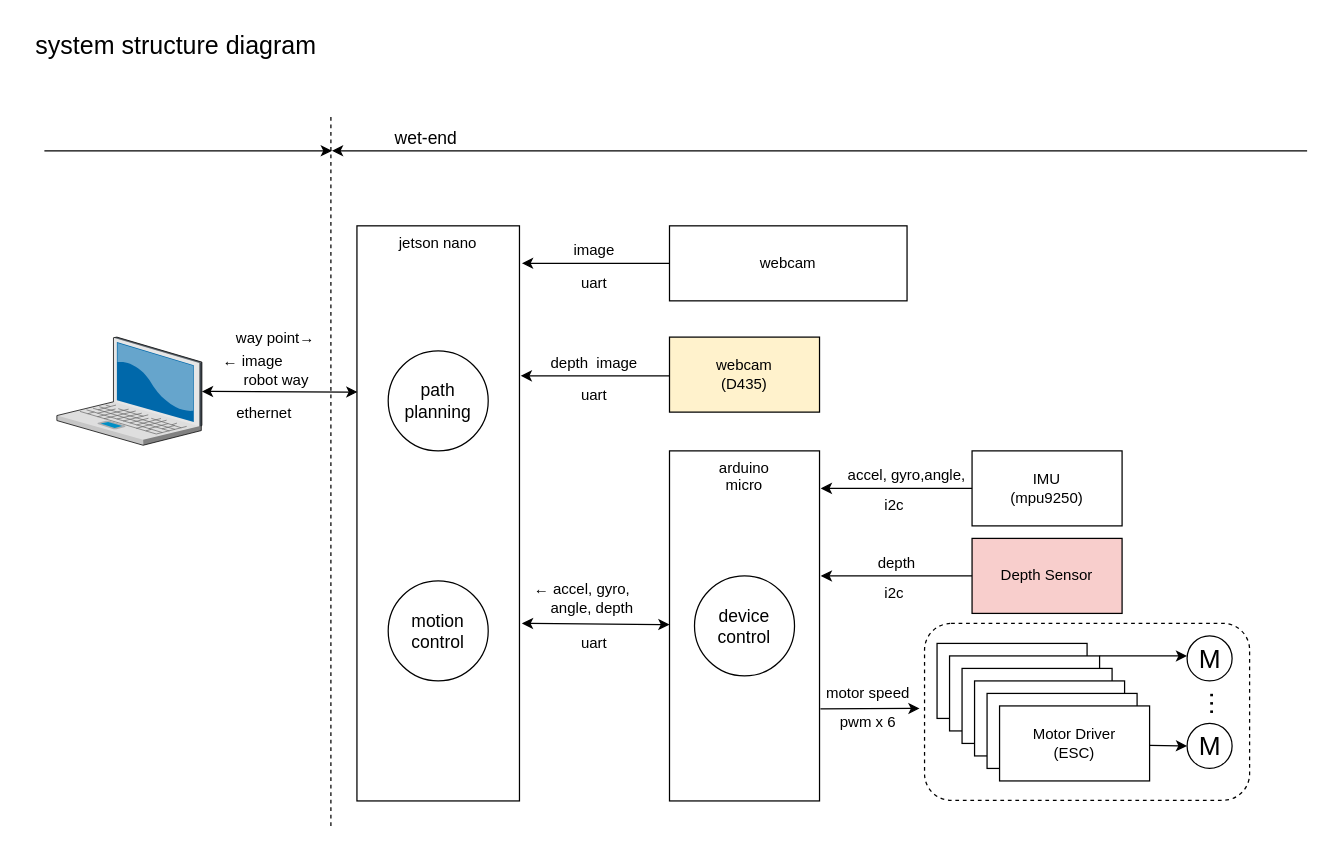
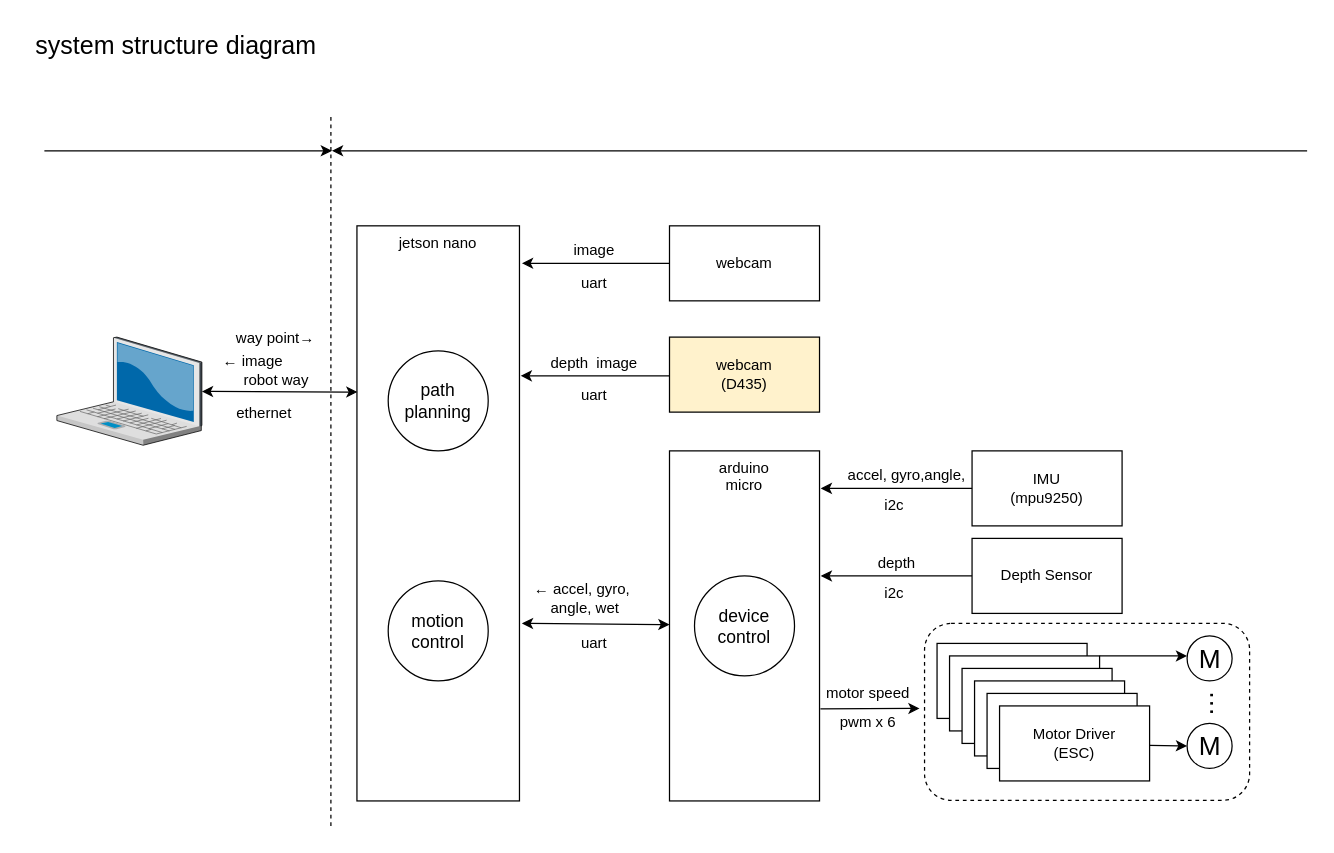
  <mxCell id="0" />
  <mxCell id="1" parent="0" />
  <mxCell id="2" value="" style="verticalLabelPosition=bottom;aspect=fixed;html=1;verticalAlign=top;strokeColor=none;align=center;outlineConnect=0;shape=mxgraph.citrix.laptop_2;" vertex="1" parent="1"><mxGeometry x="45" y="269" width="116" height="86.5" as="geometry" /></mxCell>
- <mxCell id="3" value="webcam" style="rounded=0;whiteSpace=wrap;html=1;" vertex="1" parent="1"><mxGeometry x="535" y="180" width="190" height="60" as="geometry" /></mxCell>
+ <mxCell id="3" value="webcam" style="rounded=0;whiteSpace=wrap;html=1;" vertex="1" parent="1"><mxGeometry x="535" y="180" width="120" height="60" as="geometry" /></mxCell>
  <mxCell id="4" value="jetson nano" style="rounded=0;whiteSpace=wrap;html=1;verticalAlign=top;" vertex="1" parent="1"><mxGeometry x="285" y="180" width="130" height="460" as="geometry" /></mxCell>
  <mxCell id="5" value="arduino&lt;br&gt;micro" style="rounded=0;whiteSpace=wrap;html=1;verticalAlign=top;" vertex="1" parent="1"><mxGeometry x="535" y="360" width="120" height="280" as="geometry" /></mxCell>
  <mxCell id="6" value="webcam&lt;br&gt;(D435)" style="rounded=0;whiteSpace=wrap;html=1;fillColor=#fff2cc;" vertex="1" parent="1"><mxGeometry x="535" y="269" width="120" height="60" as="geometry" /></mxCell>
  <mxCell id="7" value="" style="endArrow=none;startArrow=classic;html=1;entryX=0;entryY=0.5;entryDx=0;entryDy=0;endFill=0;" edge="1" parent="1" target="3"><mxGeometry width="50" height="50" relative="1" as="geometry"><mxPoint x="417" y="210" as="sourcePoint" /><mxPoint x="405" y="450" as="targetPoint" /></mxGeometry></mxCell>
  <mxCell id="8" value="" style="endArrow=none;startArrow=classic;html=1;entryX=0;entryY=0.5;entryDx=0;entryDy=0;endFill=0;" edge="1" parent="1"><mxGeometry width="50" height="50" relative="1" as="geometry"><mxPoint x="416" y="300" as="sourcePoint" /><mxPoint x="535" y="299.94" as="targetPoint" /></mxGeometry></mxCell>
  <mxCell id="9" value="uart" style="text;html=1;strokeColor=none;fillColor=none;align=center;verticalAlign=middle;whiteSpace=wrap;rounded=0;" vertex="1" parent="1"><mxGeometry x="455" y="216" width="40" height="20" as="geometry" /></mxCell>
  <mxCell id="10" value="uart" style="text;html=1;strokeColor=none;fillColor=none;align=center;verticalAlign=middle;whiteSpace=wrap;rounded=0;" vertex="1" parent="1"><mxGeometry x="455" y="306" width="40" height="20" as="geometry" /></mxCell>
  <mxCell id="11" value="" style="endArrow=classic;startArrow=classic;html=1;entryX=0;entryY=0.5;entryDx=0;entryDy=0;exitX=1.015;exitY=0.058;exitDx=0;exitDy=0;exitPerimeter=0;" edge="1" parent="1"><mxGeometry width="50" height="50" relative="1" as="geometry"><mxPoint x="416.95" y="497.998" as="sourcePoint" /><mxPoint x="535" y="498.94" as="targetPoint" /></mxGeometry></mxCell>
  <mxCell id="12" value="uart" style="text;html=1;strokeColor=none;fillColor=none;align=center;verticalAlign=middle;whiteSpace=wrap;rounded=0;" vertex="1" parent="1"><mxGeometry x="455" y="504" width="40" height="20" as="geometry" /></mxCell>
  <mxCell id="13" value="" style="endArrow=classic;startArrow=classic;html=1;entryX=0.003;entryY=0.289;entryDx=0;entryDy=0;entryPerimeter=0;" edge="1" parent="1" source="2" target="4"><mxGeometry width="50" height="50" relative="1" as="geometry"><mxPoint x="166.95" y="317.84" as="sourcePoint" /><mxPoint x="285" y="320" as="targetPoint" /></mxGeometry></mxCell>
  <mxCell id="14" value="ethernet" style="text;html=1;strokeColor=none;fillColor=none;align=center;verticalAlign=middle;whiteSpace=wrap;rounded=0;" vertex="1" parent="1"><mxGeometry x="176" y="320" width="70" height="20" as="geometry" /></mxCell>
  <mxCell id="15" value="IMU&lt;br&gt;(mpu9250)" style="rounded=0;whiteSpace=wrap;html=1;" vertex="1" parent="1"><mxGeometry x="777" y="360" width="120" height="60" as="geometry" /></mxCell>
- <mxCell id="16" value="Depth Sensor" style="rounded=0;whiteSpace=wrap;html=1;fillColor=#f8cecc;" vertex="1" parent="1"><mxGeometry x="777" y="430" width="120" height="60" as="geometry" /></mxCell>
+ <mxCell id="16" value="Depth Sensor" style="rounded=0;whiteSpace=wrap;html=1;" vertex="1" parent="1"><mxGeometry x="777" y="430" width="120" height="60" as="geometry" /></mxCell>
  <mxCell id="17" value="" style="endArrow=none;startArrow=classic;html=1;endFill=0;entryX=0;entryY=0.5;entryDx=0;entryDy=0;" edge="1" parent="1" target="15"><mxGeometry width="50" height="50" relative="1" as="geometry"><mxPoint x="656" y="390" as="sourcePoint" /><mxPoint x="735" y="390" as="targetPoint" /><Array as="points"><mxPoint x="725" y="390" /></Array></mxGeometry></mxCell>
  <mxCell id="18" value="i2c" style="text;html=1;strokeColor=none;fillColor=none;align=center;verticalAlign=middle;whiteSpace=wrap;rounded=0;" vertex="1" parent="1"><mxGeometry x="695" y="394" width="40" height="20" as="geometry" /></mxCell>
  <mxCell id="19" value="" style="endArrow=none;startArrow=classic;html=1;endFill=0;entryX=0;entryY=0.5;entryDx=0;entryDy=0;" edge="1" parent="1" target="16"><mxGeometry width="50" height="50" relative="1" as="geometry"><mxPoint x="656" y="460" as="sourcePoint" /><mxPoint x="735" y="460" as="targetPoint" /><Array as="points"><mxPoint x="725" y="460" /></Array></mxGeometry></mxCell>
  <mxCell id="20" value="i2c" style="text;html=1;strokeColor=none;fillColor=none;align=center;verticalAlign=middle;whiteSpace=wrap;rounded=0;" vertex="1" parent="1"><mxGeometry x="695" y="464" width="40" height="20" as="geometry" /></mxCell>
  <mxCell id="21" value="Motor Driver&lt;br&gt;(ESC)" style="rounded=0;whiteSpace=wrap;html=1;" vertex="1" parent="1"><mxGeometry x="749" y="514" width="120" height="60" as="geometry" /></mxCell>
  <mxCell id="22" value="Motor Driver&lt;br&gt;(ESC)" style="rounded=0;whiteSpace=wrap;html=1;" vertex="1" parent="1"><mxGeometry x="759" y="524" width="120" height="60" as="geometry" /></mxCell>
  <mxCell id="23" value="Motor Driver&lt;br&gt;(ESC)" style="rounded=0;whiteSpace=wrap;html=1;" vertex="1" parent="1"><mxGeometry x="769" y="534" width="120" height="60" as="geometry" /></mxCell>
  <mxCell id="24" value="Motor Driver&lt;br&gt;(ESC)" style="rounded=0;whiteSpace=wrap;html=1;" vertex="1" parent="1"><mxGeometry x="779" y="544" width="120" height="60" as="geometry" /></mxCell>
  <mxCell id="25" value="Motor Driver&lt;br&gt;(ESC)" style="rounded=0;whiteSpace=wrap;html=1;" vertex="1" parent="1"><mxGeometry x="789" y="554" width="120" height="60" as="geometry" /></mxCell>
  <mxCell id="26" value="Motor Driver&lt;br&gt;(ESC)" style="rounded=0;whiteSpace=wrap;html=1;" vertex="1" parent="1"><mxGeometry x="799" y="564" width="120" height="60" as="geometry" /></mxCell>
  <mxCell id="27" value="" style="rounded=1;whiteSpace=wrap;html=1;dashed=1;fillColor=none;" vertex="1" parent="1"><mxGeometry x="739" y="498" width="260" height="141.5" as="geometry" /></mxCell>
  <mxCell id="28" value="pwm x 6" style="text;html=1;strokeColor=none;fillColor=none;align=center;verticalAlign=middle;whiteSpace=wrap;rounded=0;" vertex="1" parent="1"><mxGeometry x="664" y="567" width="60" height="20" as="geometry" /></mxCell>
  <mxCell id="29" value="M" style="verticalLabelPosition=middle;shadow=0;dashed=0;align=center;html=1;verticalAlign=middle;strokeWidth=1;shape=ellipse;aspect=fixed;fontSize=21;" vertex="1" parent="1"><mxGeometry x="949" y="578" width="36" height="36" as="geometry" /></mxCell>
  <mxCell id="30" value="M" style="verticalLabelPosition=middle;shadow=0;dashed=0;align=center;html=1;verticalAlign=middle;strokeWidth=1;shape=ellipse;aspect=fixed;fontSize=21;" vertex="1" parent="1"><mxGeometry x="949" y="508" width="36" height="36" as="geometry" /></mxCell>
  <mxCell id="31" value="" style="endArrow=classic;startArrow=none;html=1;exitX=1.008;exitY=0.097;exitDx=0;exitDy=0;exitPerimeter=0;startFill=0;" edge="1" parent="1"><mxGeometry width="50" height="50" relative="1" as="geometry"><mxPoint x="919" y="595.55" as="sourcePoint" /><mxPoint x="949" y="596" as="targetPoint" /><Array as="points" /></mxGeometry></mxCell>
  <mxCell id="32" value="…" style="text;html=1;align=center;verticalAlign=middle;resizable=0;points=[];autosize=1;fontSize=21;rotation=-90;" vertex="1" parent="1"><mxGeometry x="942" y="548" width="40" height="30" as="geometry" /></mxCell>
  <mxCell id="33" value="" style="endArrow=classic;startArrow=none;html=1;startFill=0;" edge="1" parent="1"><mxGeometry width="50" height="50" relative="1" as="geometry"><mxPoint x="879" y="524" as="sourcePoint" /><mxPoint x="949" y="524" as="targetPoint" /><Array as="points" /></mxGeometry></mxCell>
  <mxCell id="34" value="path&lt;br style=&quot;font-size: 14px;&quot;&gt;planning" style="ellipse;whiteSpace=wrap;html=1;aspect=fixed;fontSize=14;" vertex="1" parent="1"><mxGeometry x="310" y="280" width="80" height="80" as="geometry" /></mxCell>
  <mxCell id="35" value="motion&lt;br&gt;control" style="ellipse;whiteSpace=wrap;html=1;aspect=fixed;fontSize=14;" vertex="1" parent="1"><mxGeometry x="310" y="464" width="80" height="80" as="geometry" /></mxCell>
  <mxCell id="36" value="device&lt;br&gt;control" style="ellipse;whiteSpace=wrap;html=1;aspect=fixed;fontSize=14;" vertex="1" parent="1"><mxGeometry x="555" y="460" width="80" height="80" as="geometry" /></mxCell>
  <mxCell id="37" value="" style="endArrow=none;dashed=1;html=1;fontSize=14;" edge="1" parent="1"><mxGeometry width="50" height="50" relative="1" as="geometry"><mxPoint x="264.17" y="660" as="sourcePoint" /><mxPoint x="264.17" y="90" as="targetPoint" /></mxGeometry></mxCell>
  <mxCell id="38" value="" style="endArrow=classic;html=1;fontSize=14;" edge="1" parent="1"><mxGeometry width="50" height="50" relative="1" as="geometry"><mxPoint x="1045" y="120" as="sourcePoint" /><mxPoint x="265" y="120" as="targetPoint" /></mxGeometry></mxCell>
- <mxCell id="39" value="wet-end" style="text;html=1;align=center;verticalAlign=middle;resizable=0;points=[];autosize=1;fontSize=14;" vertex="1" parent="1"><mxGeometry x="305" y="100" width="70" height="20" as="geometry" /></mxCell>
  <mxCell id="40" value="" style="endArrow=classic;html=1;fontSize=14;" edge="1" parent="1"><mxGeometry width="50" height="50" relative="1" as="geometry"><mxPoint x="35" y="120" as="sourcePoint" /><mxPoint x="265" y="120" as="targetPoint" /></mxGeometry></mxCell>
  <mxCell id="41" value="system structure diagram" style="text;html=1;align=center;verticalAlign=middle;resizable=0;points=[];autosize=1;fontSize=20;" vertex="1" parent="1"><mxGeometry x="20" y="20" width="240" height="30" as="geometry" /></mxCell>
  <mxCell id="42" value="image" style="text;html=1;strokeColor=none;fillColor=none;align=center;verticalAlign=middle;whiteSpace=wrap;rounded=0;" vertex="1" parent="1"><mxGeometry x="455" y="190" width="40" height="20" as="geometry" /></mxCell>
  <mxCell id="43" value="depth&amp;nbsp; image" style="text;html=1;strokeColor=none;fillColor=none;align=center;verticalAlign=middle;whiteSpace=wrap;rounded=0;" vertex="1" parent="1"><mxGeometry x="435" y="280" width="80" height="20" as="geometry" /></mxCell>
- <mxCell id="44" value="← accel, gyro, &lt;br&gt;&amp;nbsp; &amp;nbsp; angle, depth" style="text;html=1;strokeColor=none;fillColor=none;align=left;verticalAlign=middle;whiteSpace=wrap;rounded=0;" vertex="1" parent="1"><mxGeometry x="425" y="468" width="120" height="20" as="geometry" /></mxCell>
+ <mxCell id="44" value="← accel, gyro, &lt;br&gt;&amp;nbsp; &amp;nbsp; angle, wet" style="text;html=1;strokeColor=none;fillColor=none;align=left;verticalAlign=middle;whiteSpace=wrap;rounded=0;" vertex="1" parent="1"><mxGeometry x="425" y="468" width="120" height="20" as="geometry" /></mxCell>
  <mxCell id="45" value="way point→" style="text;html=1;strokeColor=none;fillColor=none;align=center;verticalAlign=middle;whiteSpace=wrap;rounded=0;" vertex="1" parent="1"><mxGeometry x="160" y="260" width="120" height="20" as="geometry" /></mxCell>
  <mxCell id="46" value="accel, gyro,angle," style="text;html=1;strokeColor=none;fillColor=none;align=center;verticalAlign=middle;whiteSpace=wrap;rounded=0;" vertex="1" parent="1"><mxGeometry x="665" y="370" width="120" height="20" as="geometry" /></mxCell>
  <mxCell id="47" value="depth" style="text;html=1;strokeColor=none;fillColor=none;align=center;verticalAlign=middle;whiteSpace=wrap;rounded=0;" vertex="1" parent="1"><mxGeometry x="657" y="440" width="120" height="20" as="geometry" /></mxCell>
  <mxCell id="48" value="motor speed" style="text;html=1;strokeColor=none;fillColor=none;align=center;verticalAlign=middle;whiteSpace=wrap;rounded=0;" vertex="1" parent="1"><mxGeometry x="634" y="544" width="120" height="20" as="geometry" /></mxCell>
  <mxCell id="49" value="← image&lt;br&gt;&lt;div&gt;&lt;span&gt;&amp;nbsp; &amp;nbsp; &amp;nbsp;robot way&lt;/span&gt;&lt;/div&gt;" style="text;html=1;strokeColor=none;fillColor=none;align=left;verticalAlign=middle;whiteSpace=wrap;rounded=0;" vertex="1" parent="1"><mxGeometry x="176" y="286" width="120" height="20" as="geometry" /></mxCell>
  <mxCell id="50" value="" style="endArrow=classic;html=1;fontSize=20;exitX=1.006;exitY=0.63;exitDx=0;exitDy=0;exitPerimeter=0;" edge="1" parent="1"><mxGeometry width="50" height="50" relative="1" as="geometry"><mxPoint x="655.72" y="566.4" as="sourcePoint" /><mxPoint x="735" y="566" as="targetPoint" /></mxGeometry></mxCell>
